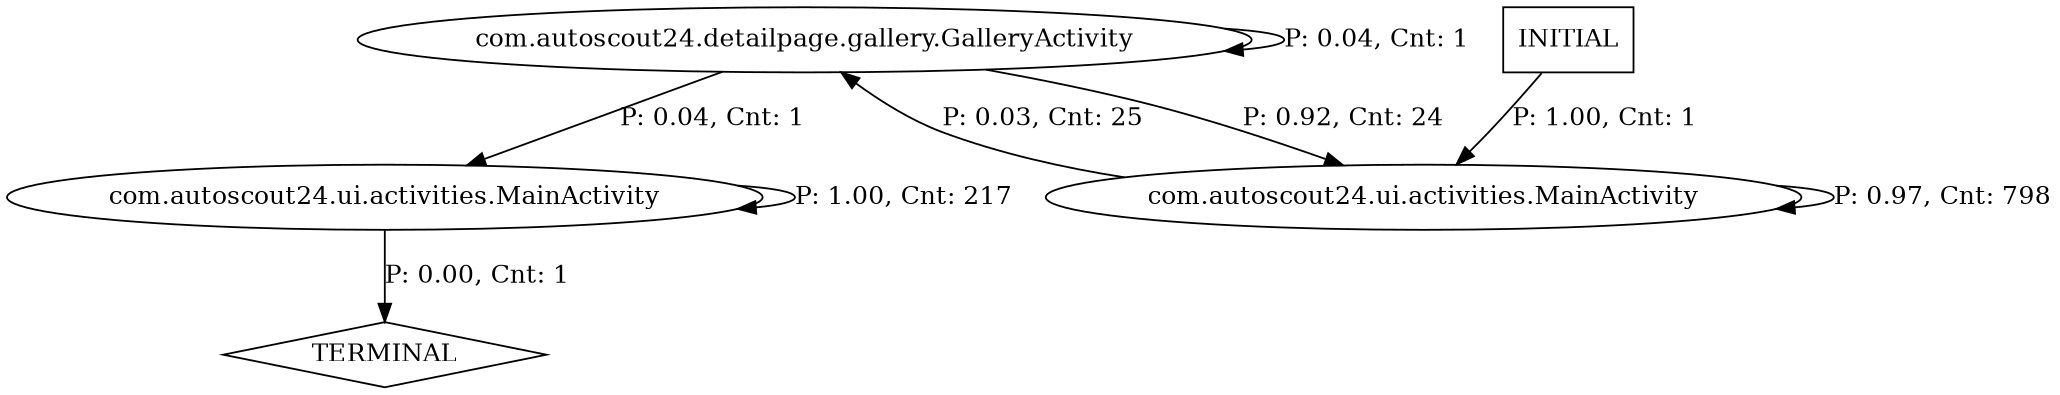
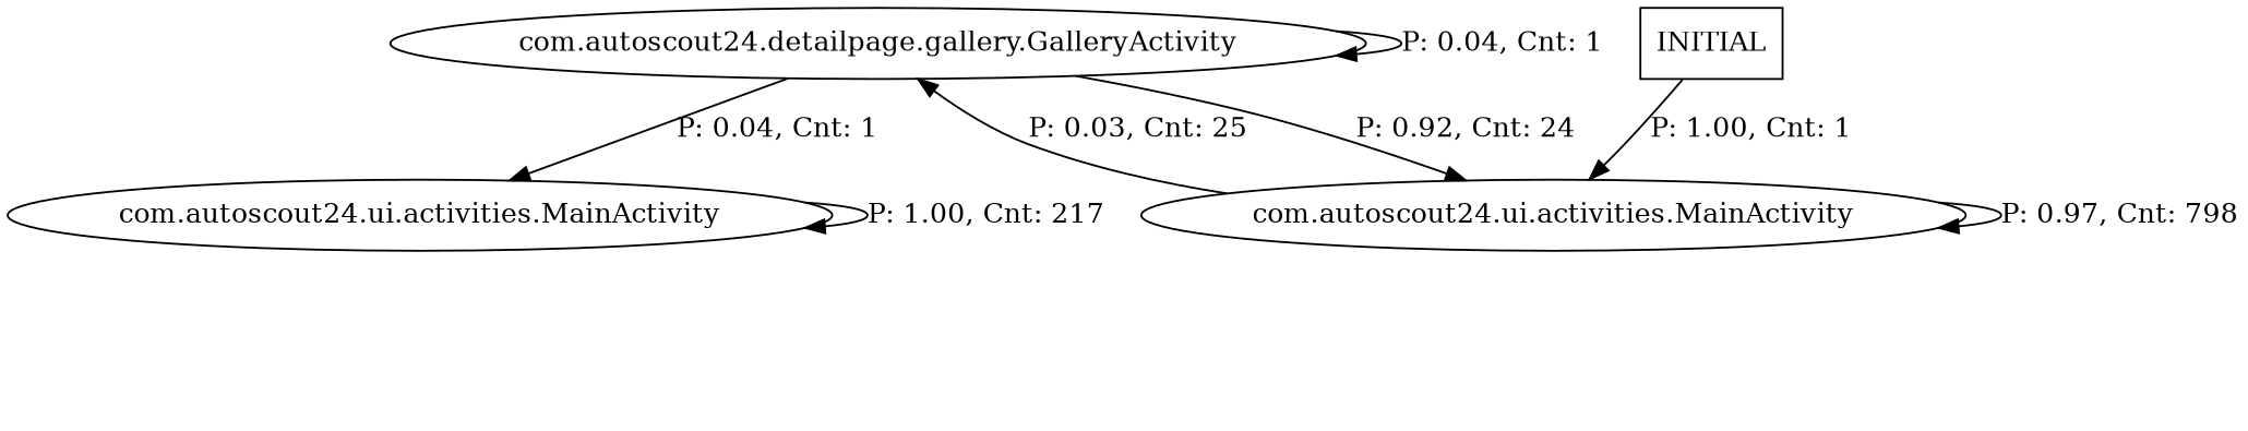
  digraph {
    n1 [label="com.autoscout24.detailpage.gallery.GalleryActivity"]
    n2 [label="com.autoscout24.ui.activities.MainActivity"]
    n3 [label="com.autoscout24.ui.activities.MainActivity"]
-   n4 [label=TERMINAL shape=diamond]
    n5 [label=INITIAL shape=box]
    n1 -> n1 [label="P: 0.04, Cnt: 1"]
    n1 -> n2 [label="P: 0.92, Cnt: 24"]
    n1 -> n3 [label="P: 0.04, Cnt: 1"]
    n2 -> n1 [label="P: 0.03, Cnt: 25"]
    n2 -> n2 [label="P: 0.97, Cnt: 798"]
    n3 -> n3 [label="P: 1.00, Cnt: 217"]
-   n3 -> n4 [label="P: 0.00, Cnt: 1"]
    n5 -> n2 [label="P: 1.00, Cnt: 1"]
  }
